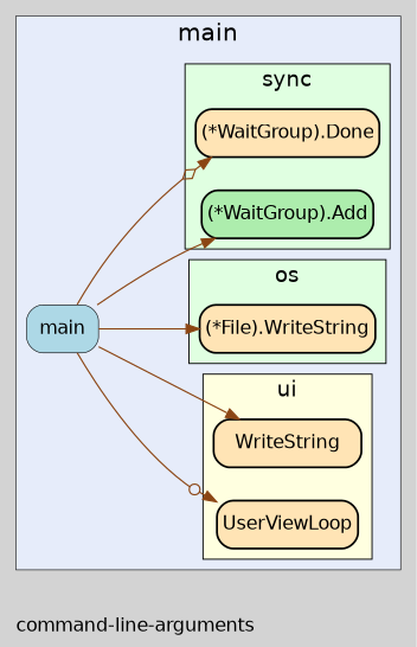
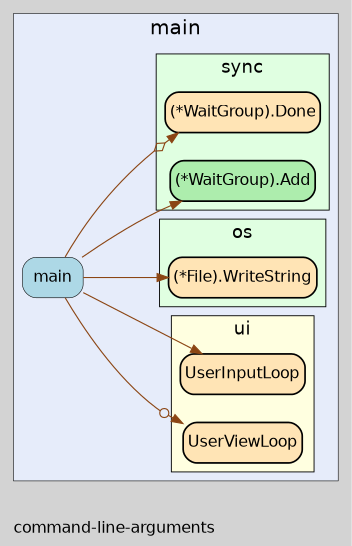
  digraph {
    bgcolor=lightgray
    fontname="DejaVu Sans"
    fontsize=14
    label="command-line-arguments"
    labeljust=l
    nodesep=0.35
    penwidth=0.5
    rankdir=LR
    style=solid
    node [fillcolor=moccasin fontname="DejaVu Sans" margin="0.05,0.0" penwidth=1.5 shape=box style="filled,rounded"]
    edge [color=saddlebrown fontname="DejaVu Sans" minlen=2]
    n1 [label=UserViewLoop]
-   n2 [label=WriteString]
+   n2 [label=UserInputLoop]
    n3 [label="(*File).WriteString"]
    n4 [fillcolor="#adedad" label="(*WaitGroup).Add"]
    n5 [label="(*WaitGroup).Done"]
    n6 [fillcolor=lightblue label=main penwidth=0.5]
    subgraph cluster_1 {
      bgcolor="#e6ecfa"
      fontsize=18
      label=main
      labeljust=c
      labelloc=t
      n6
      subgraph cluster_2 {
        bgcolor="#e6ecfa"
        fillcolor=lightyellow
        fontsize=16
        label=ui
        labeljust=c
        labelloc=t
        penwidth=0.8
        rank=sink
        style=filled
        n1
        n2
      }
      subgraph cluster_3 {
        bgcolor="#e6ecfa"
        fillcolor="#E0FFE1"
        fontsize=16
        label=os
        labeljust=c
        labelloc=t
        penwidth=0.8
        rank=sink
        style=filled
        n3
      }
      subgraph cluster_4 {
        bgcolor="#e6ecfa"
        fillcolor="#E0FFE1"
        fontsize=16
        label=sync
        labeljust=c
        labelloc=t
        penwidth=0.8
        rank=sink
        style=filled
        n4
        n5
      }
    }
    n6 -> n1 [arrowhead=normalnoneodot]
    n6 -> n2
    n6 -> n3
    n6 -> n4
    n6 -> n5 [arrowhead=normalnoneodiamond]
  }
